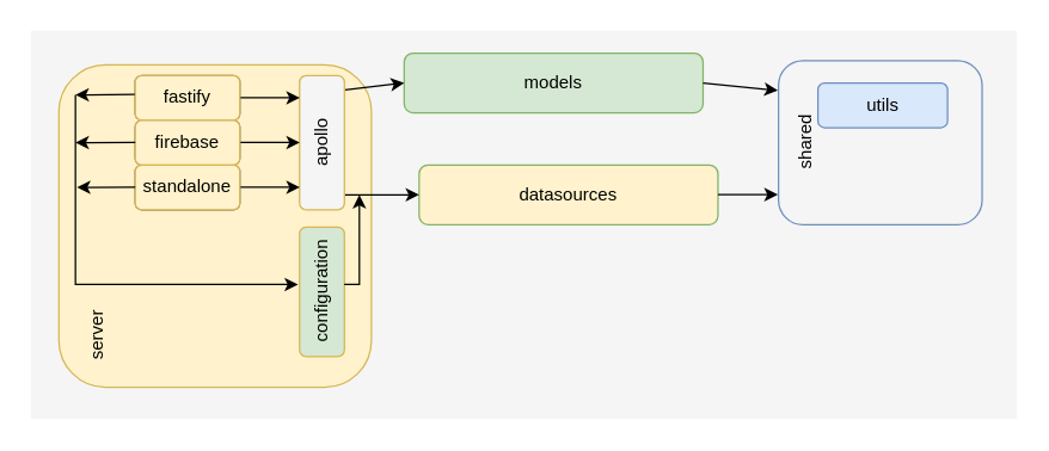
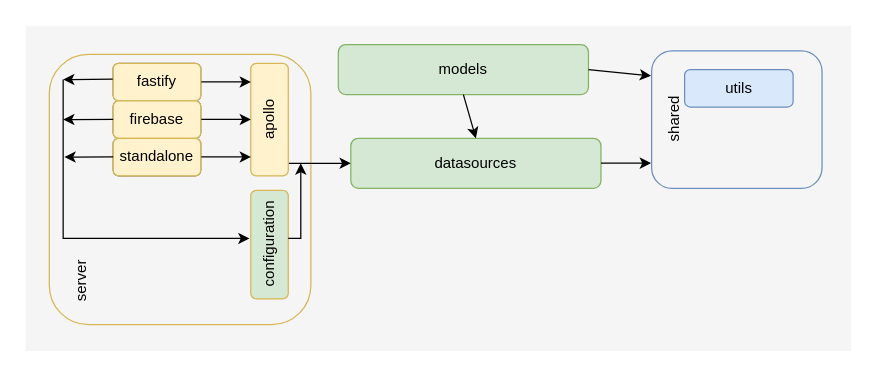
  <mxCell id="0" />
  <mxCell id="1" parent="0" />
  <mxCell id="2" value="" style="rounded=0;whiteSpace=wrap;html=1;strokeColor=none;fillColor=#f5f5f5;fontColor=#333333;" vertex="1" parent="1"><mxGeometry x="20" y="20" width="660" height="260" as="geometry" /></mxCell>
  <mxCell id="3" value="models" style="rounded=1;whiteSpace=wrap;html=1;fillColor=#d5e8d4;strokeColor=#82b366;" vertex="1" parent="1"><mxGeometry x="270" y="35" width="200" height="40" as="geometry" /></mxCell>
- <mxCell id="4" value="datasources" style="rounded=1;whiteSpace=wrap;html=1;fillColor=#fff2cc;strokeColor=#82b366;" vertex="1" parent="1"><mxGeometry x="280" y="110" width="200" height="40" as="geometry" /></mxCell>
+ <mxCell id="4" value="datasources" style="rounded=1;whiteSpace=wrap;html=1;fillColor=#d5e8d4;strokeColor=#82b366;" vertex="1" parent="1"><mxGeometry x="280" y="110" width="200" height="40" as="geometry" /></mxCell>
  <mxCell id="5" value="shared&lt;br&gt;&lt;br&gt;&lt;br&gt;&lt;br&gt;&lt;br&gt;&lt;br&gt;&lt;br&gt;&lt;br&gt;" style="rounded=1;whiteSpace=wrap;html=1;rotation=-90;fillColor=#f5f5f5;strokeColor=#6c8ebf;" vertex="1" parent="1"><mxGeometry x="533.63" y="26.87" width="110" height="136.25" as="geometry" /></mxCell>
  <mxCell id="6" value="utils" style="rounded=1;whiteSpace=wrap;html=1;fillColor=#dae8fc;strokeColor=#6c8ebf;" vertex="1" parent="1"><mxGeometry x="546.88" y="55" width="86.75" height="30" as="geometry" /></mxCell>
  <mxCell id="7" value="" style="endArrow=classic;html=1;rounded=0;exitX=1;exitY=0.5;exitDx=0;exitDy=0;" edge="1" parent="1" source="3"><mxGeometry width="50" height="50" relative="1" as="geometry"><mxPoint x="470" y="110" as="sourcePoint" /><mxPoint x="520" y="60" as="targetPoint" /></mxGeometry></mxCell>
  <mxCell id="8" value="" style="endArrow=classic;html=1;rounded=0;exitX=1;exitY=0.5;exitDx=0;exitDy=0;" edge="1" parent="1"><mxGeometry width="50" height="50" relative="1" as="geometry"><mxPoint x="480" y="129.8" as="sourcePoint" /><mxPoint x="520" y="129.8" as="targetPoint" /></mxGeometry></mxCell>
- <mxCell id="10" value="&amp;nbsp; &amp;nbsp; &amp;nbsp;server&lt;br&gt;&lt;br&gt;&lt;br&gt;&lt;br&gt;&lt;br&gt;&lt;br&gt;&lt;br&gt;&lt;br&gt;&lt;br&gt;&lt;br&gt;&lt;br&gt;&lt;br&gt;" style="rounded=1;whiteSpace=wrap;html=1;rotation=-90;fillColor=#fff2cc;strokeColor=#d6b656;align=left;" vertex="1" parent="1"><mxGeometry x="35.44" y="46.31" width="216.09" height="209.13" as="geometry" /></mxCell>
+ <mxCell id="9" value="" style="endArrow=classic;html=1;rounded=0;exitX=0.5;exitY=1;exitDx=0;exitDy=0;entryX=0.5;entryY=0;entryDx=0;entryDy=0;" edge="1" parent="1" source="3" target="4"><mxGeometry width="50" height="50" relative="1" as="geometry"><mxPoint x="370" y="80" as="sourcePoint" /><mxPoint x="410" y="80" as="targetPoint" /></mxGeometry></mxCell>
+ <mxCell id="10" value="&amp;nbsp; &amp;nbsp; &amp;nbsp;server&lt;br&gt;&lt;br&gt;&lt;br&gt;&lt;br&gt;&lt;br&gt;&lt;br&gt;&lt;br&gt;&lt;br&gt;&lt;br&gt;&lt;br&gt;&lt;br&gt;&lt;br&gt;" style="rounded=1;whiteSpace=wrap;html=1;rotation=-90;fillColor=#f5f5f5;strokeColor=#d6b656;align=left;" vertex="1" parent="1"><mxGeometry x="35.44" y="46.31" width="216.09" height="209.13" as="geometry" /></mxCell>
  <mxCell id="11" value="fastify" style="rounded=1;whiteSpace=wrap;html=1;fillColor=#f5f5f5;fontColor=#333333;strokeColor=#666666;" vertex="1" parent="1"><mxGeometry x="90" y="50" width="70" height="30" as="geometry" /></mxCell>
  <mxCell id="12" value="firebase" style="rounded=1;whiteSpace=wrap;html=1;fillColor=#f5f5f5;fontColor=#333333;strokeColor=#666666;" vertex="1" parent="1"><mxGeometry x="90" y="80" width="70" height="30" as="geometry" /></mxCell>
  <mxCell id="13" value="standalone" style="rounded=1;whiteSpace=wrap;html=1;fillColor=#f5f5f5;fontColor=#333333;strokeColor=#666666;" vertex="1" parent="1"><mxGeometry x="90" y="110" width="70" height="30" as="geometry" /></mxCell>
- <mxCell id="14" value="" style="endArrow=classic;html=1;rounded=0;entryX=0;entryY=0.5;entryDx=0;entryDy=0;exitX=0.893;exitY=1.011;exitDx=0;exitDy=0;exitPerimeter=0;" edge="1" parent="1" source="16" target="3"><mxGeometry width="50" height="50" relative="1" as="geometry"><mxPoint x="250" y="70" as="sourcePoint" /><mxPoint x="440" y="140" as="targetPoint" /></mxGeometry></mxCell>
  <mxCell id="15" value="" style="endArrow=classic;html=1;rounded=0;entryX=0;entryY=0.5;entryDx=0;entryDy=0;exitX=0.111;exitY=0.978;exitDx=0;exitDy=0;exitPerimeter=0;" edge="1" parent="1" source="16"><mxGeometry width="50" height="50" relative="1" as="geometry"><mxPoint x="240.005" y="129.96" as="sourcePoint" /><mxPoint x="280" y="129.94" as="targetPoint" /></mxGeometry></mxCell>
- <mxCell id="16" value="apollo" style="rounded=1;whiteSpace=wrap;html=1;fillColor=#f5f5f5;strokeColor=#d6b656;rotation=-90;" vertex="1" parent="1"><mxGeometry x="170" y="80" width="90" height="30" as="geometry" /></mxCell>
+ <mxCell id="16" value="apollo" style="rounded=1;whiteSpace=wrap;html=1;fillColor=#fff2cc;strokeColor=#d6b656;rotation=-90;" vertex="1" parent="1"><mxGeometry x="170" y="80" width="90" height="30" as="geometry" /></mxCell>
  <mxCell id="17" value="" style="endArrow=classic;html=1;rounded=0;entryX=0;entryY=0.5;entryDx=0;entryDy=0;exitX=0.818;exitY=0.998;exitDx=0;exitDy=0;exitPerimeter=0;" edge="1" parent="1"><mxGeometry width="50" height="50" relative="1" as="geometry"><mxPoint x="160.002" y="64.885" as="sourcePoint" /><mxPoint x="200.15" y="64.86" as="targetPoint" /></mxGeometry></mxCell>
  <mxCell id="18" value="" style="endArrow=classic;html=1;rounded=0;entryX=0;entryY=0.5;entryDx=0;entryDy=0;exitX=0.818;exitY=0.998;exitDx=0;exitDy=0;exitPerimeter=0;" edge="1" parent="1"><mxGeometry width="50" height="50" relative="1" as="geometry"><mxPoint x="160.002" y="94.895" as="sourcePoint" /><mxPoint x="200.15" y="94.87" as="targetPoint" /></mxGeometry></mxCell>
  <mxCell id="19" value="" style="endArrow=classic;html=1;rounded=0;entryX=0;entryY=0.5;entryDx=0;entryDy=0;exitX=0.818;exitY=0.998;exitDx=0;exitDy=0;exitPerimeter=0;" edge="1" parent="1"><mxGeometry width="50" height="50" relative="1" as="geometry"><mxPoint x="160.002" y="124.885" as="sourcePoint" /><mxPoint x="200.15" y="124.86" as="targetPoint" /></mxGeometry></mxCell>
  <mxCell id="20" value="configuration" style="rounded=1;whiteSpace=wrap;html=1;fillColor=#d5e8d4;strokeColor=#d6b656;rotation=-90;" vertex="1" parent="1"><mxGeometry x="171.63" y="180" width="86.75" height="30" as="geometry" /></mxCell>
  <mxCell id="21" value="fastify" style="rounded=1;whiteSpace=wrap;html=1;fillColor=#fff2cc;strokeColor=#d6b656;" vertex="1" parent="1"><mxGeometry x="90" y="50" width="70" height="30" as="geometry" /></mxCell>
  <mxCell id="22" value="firebase" style="rounded=1;whiteSpace=wrap;html=1;fillColor=#fff2cc;strokeColor=#d6b656;" vertex="1" parent="1"><mxGeometry x="90" y="80" width="70" height="30" as="geometry" /></mxCell>
  <mxCell id="23" value="standalone" style="rounded=1;whiteSpace=wrap;html=1;fillColor=#fff2cc;strokeColor=#d6b656;" vertex="1" parent="1"><mxGeometry x="90" y="110" width="70" height="30" as="geometry" /></mxCell>
  <mxCell id="24" value="" style="endArrow=classic;html=1;rounded=0;" edge="1" parent="1"><mxGeometry width="50" height="50" relative="1" as="geometry"><mxPoint x="50" y="125" as="sourcePoint" /><mxPoint x="199" y="190" as="targetPoint" /><Array as="points"><mxPoint x="50" y="63" /><mxPoint x="50" y="125" /><mxPoint x="50" y="160" /><mxPoint x="50" y="190" /></Array></mxGeometry></mxCell>
  <mxCell id="25" value="" style="endArrow=classic;html=1;rounded=0;exitX=0.557;exitY=0.997;exitDx=0;exitDy=0;exitPerimeter=0;" edge="1" parent="1" source="20"><mxGeometry width="50" height="50" relative="1" as="geometry"><mxPoint x="250" y="213.12" as="sourcePoint" /><mxPoint x="240" y="130" as="targetPoint" /><Array as="points"><mxPoint x="240" y="190" /></Array></mxGeometry></mxCell>
  <mxCell id="26" value="" style="endArrow=classic;html=1;rounded=0;exitX=-0.005;exitY=0.424;exitDx=0;exitDy=0;exitPerimeter=0;" edge="1" parent="1" source="21"><mxGeometry width="50" height="50" relative="1" as="geometry"><mxPoint x="90" y="130" as="sourcePoint" /><mxPoint x="50" y="63" as="targetPoint" /></mxGeometry></mxCell>
  <mxCell id="27" value="" style="endArrow=classic;html=1;rounded=0;exitX=-0.005;exitY=0.424;exitDx=0;exitDy=0;exitPerimeter=0;" edge="1" parent="1"><mxGeometry width="50" height="50" relative="1" as="geometry"><mxPoint x="90" y="94.86" as="sourcePoint" /><mxPoint x="50" y="95" as="targetPoint" /></mxGeometry></mxCell>
  <mxCell id="28" value="" style="endArrow=classic;html=1;rounded=0;exitX=-0.005;exitY=0.424;exitDx=0;exitDy=0;exitPerimeter=0;" edge="1" parent="1"><mxGeometry width="50" height="50" relative="1" as="geometry"><mxPoint x="90" y="124.86" as="sourcePoint" /><mxPoint x="51" y="125" as="targetPoint" /></mxGeometry></mxCell>
